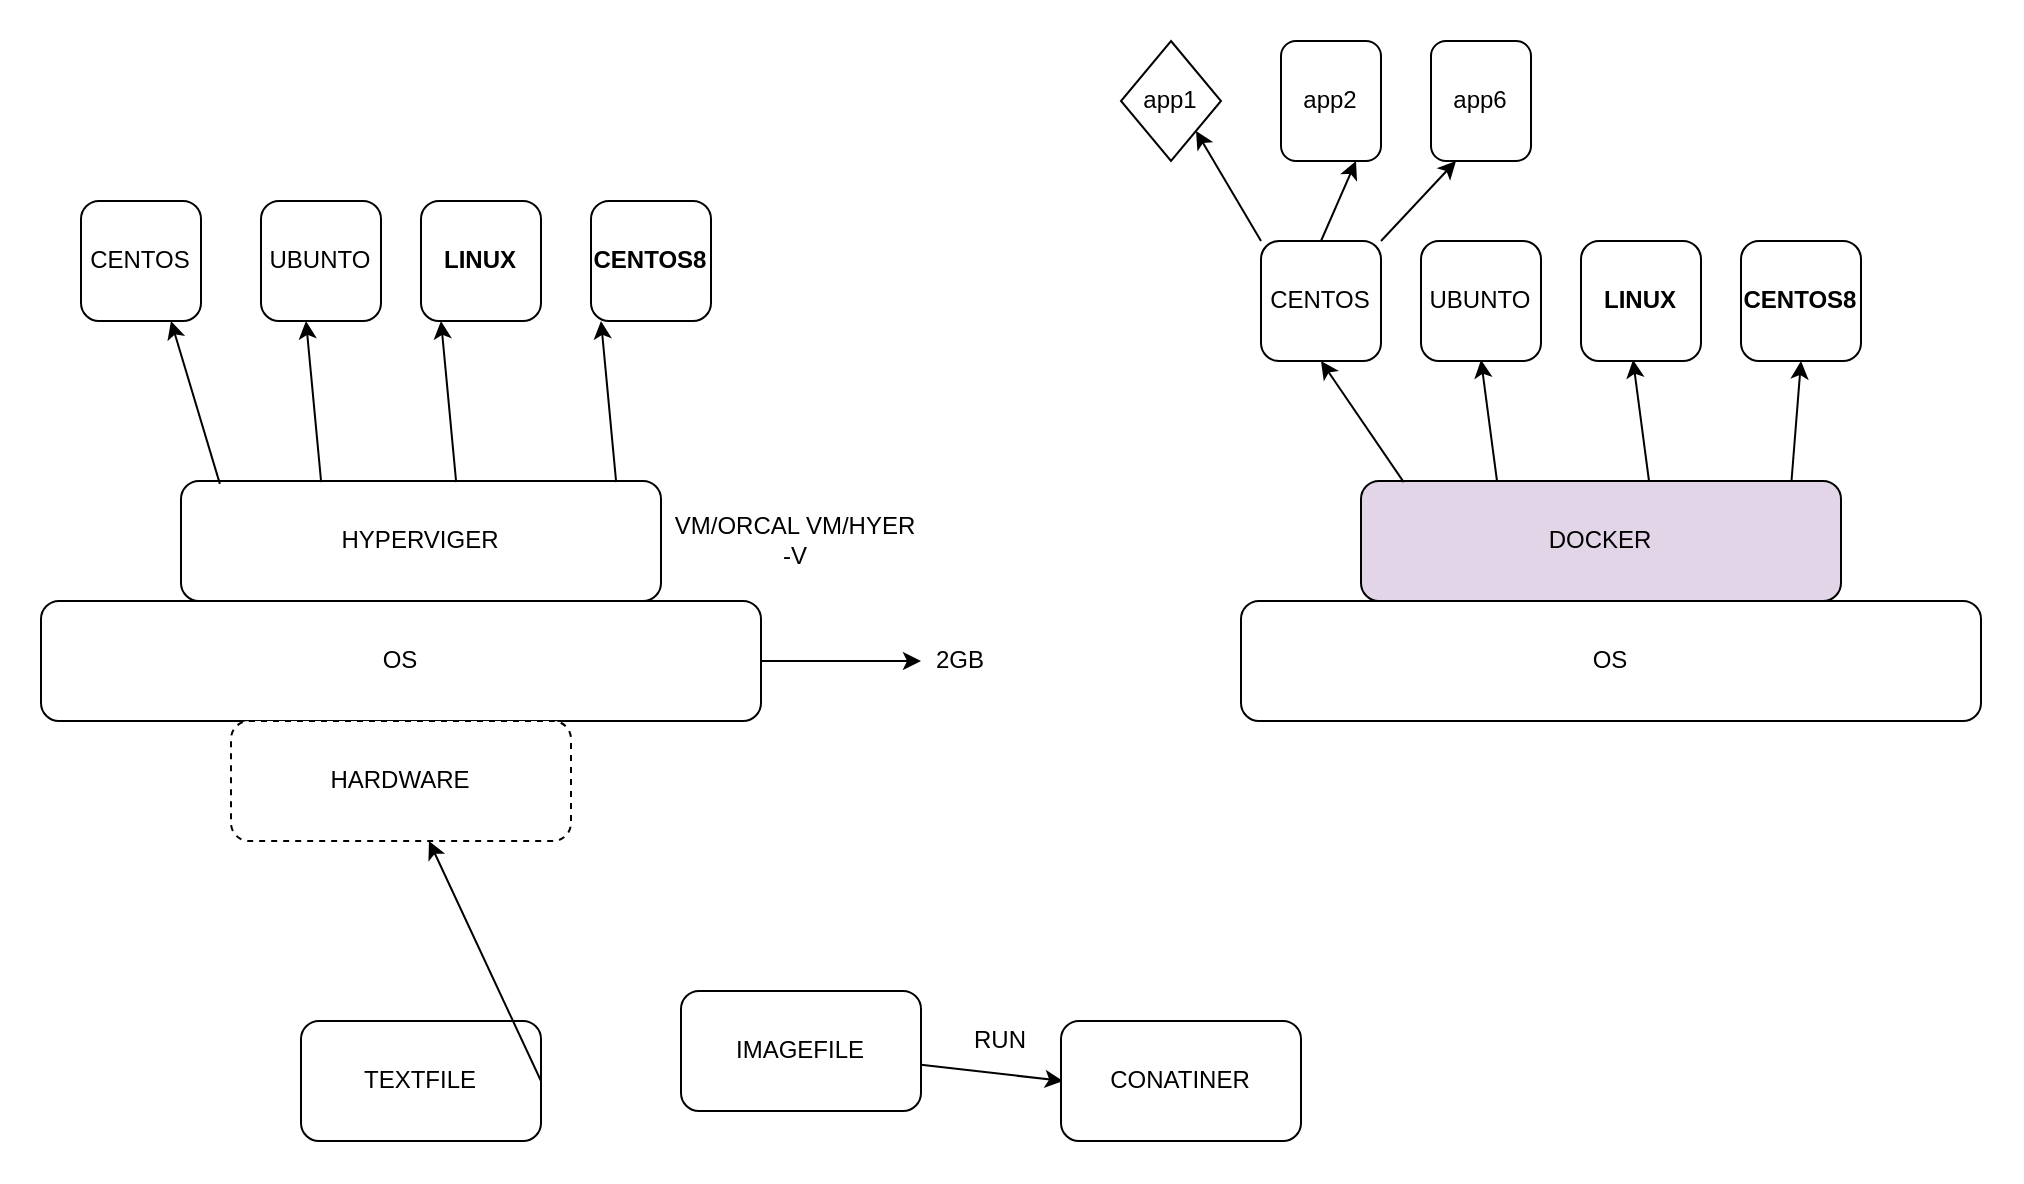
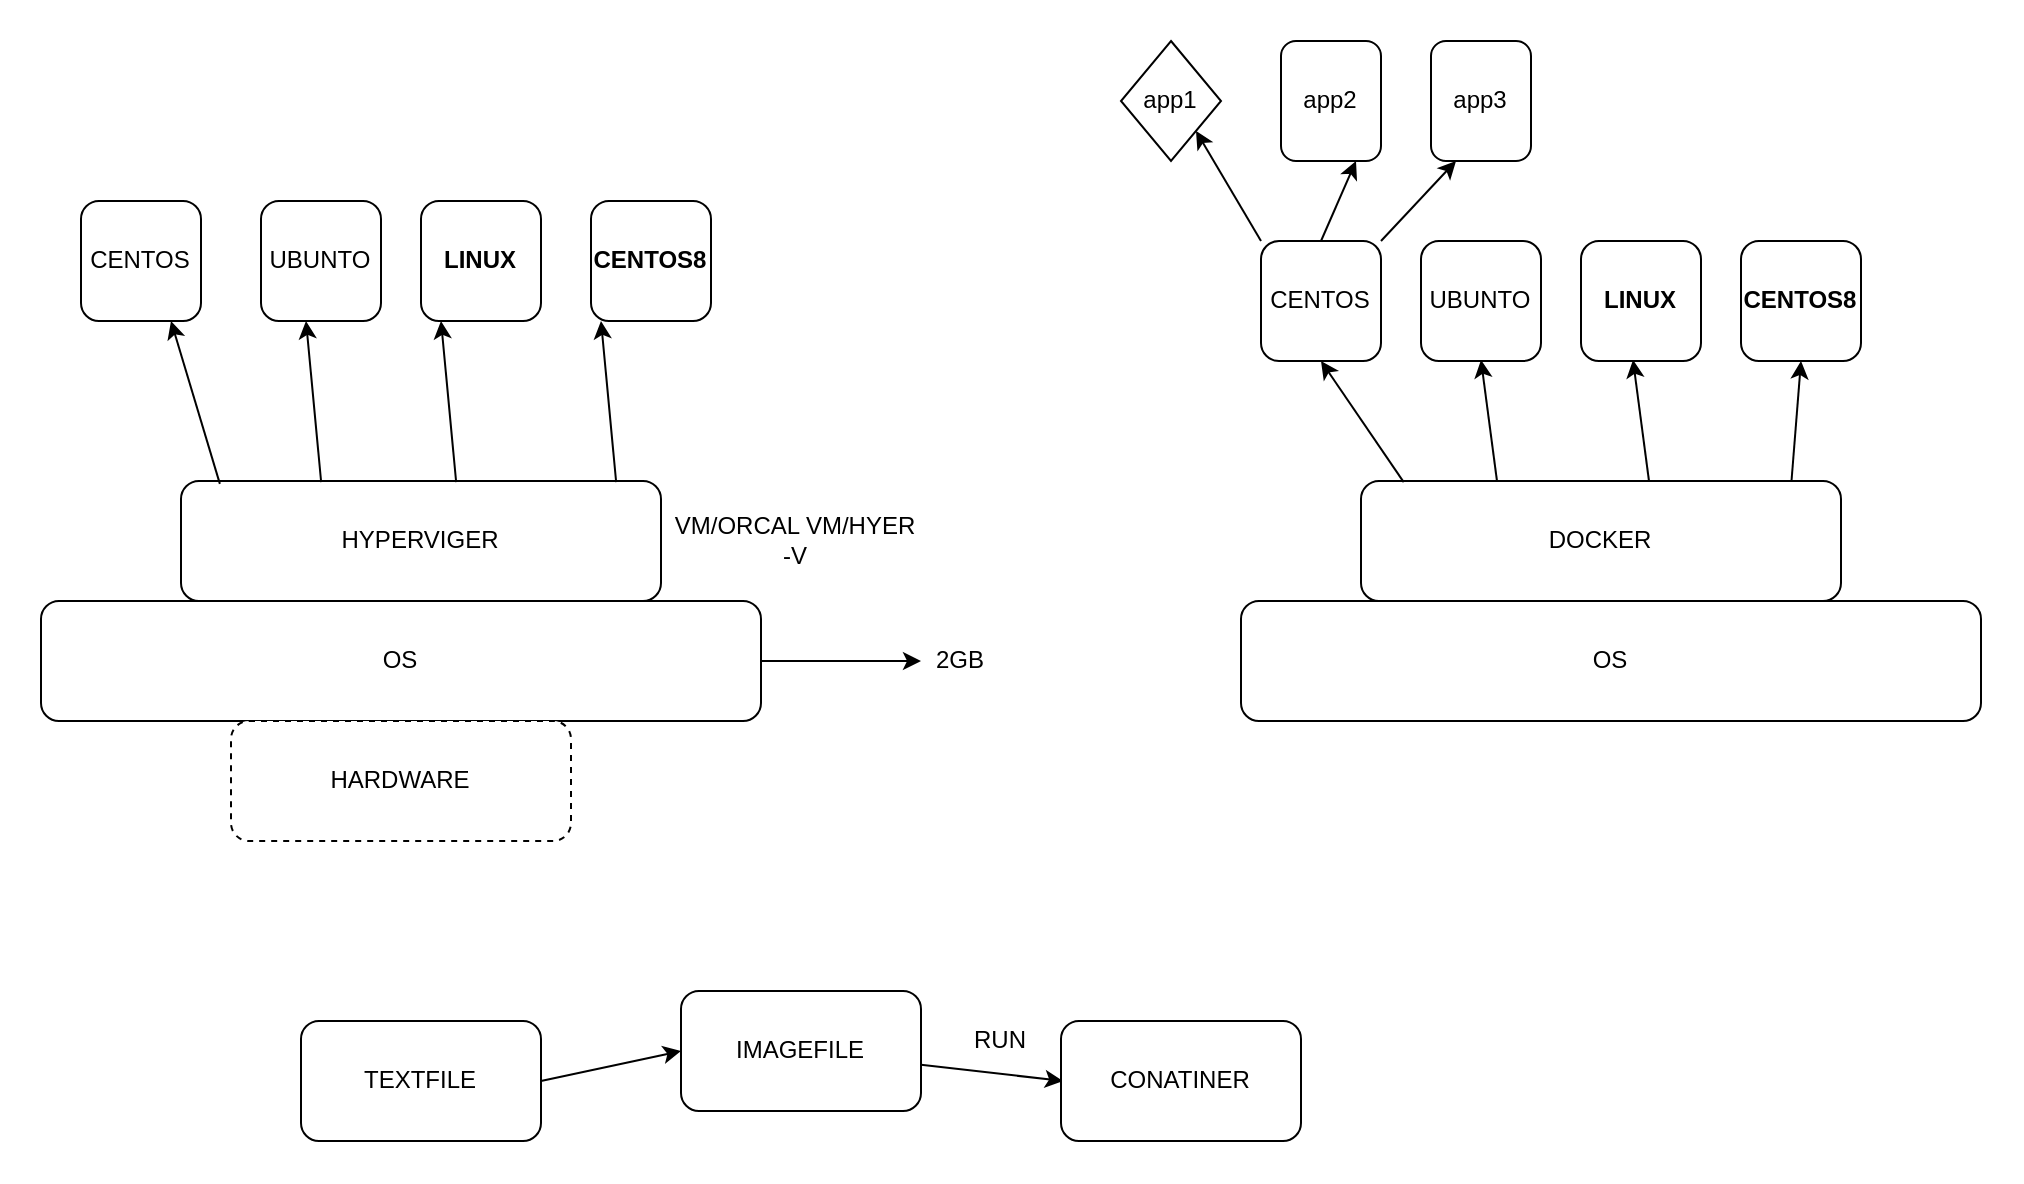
  <mxCell id="0" />
  <mxCell id="1" parent="0" />
  <mxCell id="2" value="OS" style="rounded=1;whiteSpace=wrap;html=1;" vertex="1" parent="1"><mxGeometry x="20" y="300" width="360" height="60" as="geometry" /></mxCell>
  <mxCell id="3" value="HYPERVIGER" style="rounded=1;whiteSpace=wrap;html=1;" vertex="1" parent="1"><mxGeometry x="90" y="240" width="240" height="60" as="geometry" /></mxCell>
  <mxCell id="4" value="VM/ORCAL VM/HYER -V" style="text;html=1;strokeColor=none;fillColor=none;align=center;verticalAlign=middle;whiteSpace=wrap;rounded=0;" vertex="1" parent="1"><mxGeometry x="335" y="260" width="125" height="20" as="geometry" /></mxCell>
  <mxCell id="5" value="CENTOS" style="rounded=1;whiteSpace=wrap;html=1;" vertex="1" parent="1"><mxGeometry x="40" y="100" width="60" height="60" as="geometry" /></mxCell>
  <mxCell id="6" value="UBUNTO" style="rounded=1;whiteSpace=wrap;html=1;" vertex="1" parent="1"><mxGeometry x="130" y="100" width="60" height="60" as="geometry" /></mxCell>
  <mxCell id="7" value="LINUX" style="rounded=1;whiteSpace=wrap;html=1;fontStyle=1" vertex="1" parent="1"><mxGeometry x="210" y="100" width="60" height="60" as="geometry" /></mxCell>
  <mxCell id="8" value="CENTOS8" style="rounded=1;whiteSpace=wrap;html=1;fontStyle=1" vertex="1" parent="1"><mxGeometry x="295" y="100" width="60" height="60" as="geometry" /></mxCell>
  <mxCell id="9" value="" style="endArrow=classic;html=1;entryX=0.75;entryY=1;entryDx=0;entryDy=0;exitX=0.081;exitY=0.024;exitDx=0;exitDy=0;exitPerimeter=0;" edge="1" parent="1" source="3" target="5"><mxGeometry width="50" height="50" relative="1" as="geometry"><mxPoint x="100" y="230" as="sourcePoint" /><mxPoint x="110" y="160" as="targetPoint" /></mxGeometry></mxCell>
  <mxCell id="10" value="" style="endArrow=classic;html=1;entryX=0.75;entryY=1;entryDx=0;entryDy=0;exitX=0.292;exitY=0.009;exitDx=0;exitDy=0;exitPerimeter=0;" edge="1" parent="1" source="3"><mxGeometry width="50" height="50" relative="1" as="geometry"><mxPoint x="167.5" y="230" as="sourcePoint" /><mxPoint x="152.5" y="160" as="targetPoint" /></mxGeometry></mxCell>
  <mxCell id="11" value="" style="endArrow=classic;html=1;entryX=0.75;entryY=1;entryDx=0;entryDy=0;exitX=0.292;exitY=0.009;exitDx=0;exitDy=0;exitPerimeter=0;" edge="1" parent="1"><mxGeometry width="50" height="50" relative="1" as="geometry"><mxPoint x="227.58" y="240.54" as="sourcePoint" /><mxPoint x="220" y="160" as="targetPoint" /></mxGeometry></mxCell>
  <mxCell id="12" value="" style="endArrow=classic;html=1;entryX=0.75;entryY=1;entryDx=0;entryDy=0;exitX=0.292;exitY=0.009;exitDx=0;exitDy=0;exitPerimeter=0;" edge="1" parent="1"><mxGeometry width="50" height="50" relative="1" as="geometry"><mxPoint x="307.58" y="240.54" as="sourcePoint" /><mxPoint x="300" y="160" as="targetPoint" /></mxGeometry></mxCell>
  <mxCell id="13" value="HARDWARE" style="rounded=1;whiteSpace=wrap;html=1;dashed=1;" vertex="1" parent="1"><mxGeometry x="115" y="360" width="170" height="60" as="geometry" /></mxCell>
  <mxCell id="14" value="2GB" style="text;html=1;strokeColor=none;fillColor=none;align=center;verticalAlign=middle;whiteSpace=wrap;rounded=0;" vertex="1" parent="1"><mxGeometry x="460" y="320" width="40" height="20" as="geometry" /></mxCell>
  <mxCell id="15" value="" style="edgeStyle=orthogonalEdgeStyle;rounded=0;orthogonalLoop=1;jettySize=auto;html=1;" edge="1" parent="1" source="2" target="14"><mxGeometry relative="1" as="geometry" /></mxCell>
  <mxCell id="16" value="OS" style="rounded=1;whiteSpace=wrap;html=1;" vertex="1" parent="1"><mxGeometry x="620" y="300" width="370" height="60" as="geometry" /></mxCell>
- <mxCell id="17" value="DOCKER" style="rounded=1;whiteSpace=wrap;html=1;fillColor=#e1d5e7;" vertex="1" parent="1"><mxGeometry x="680" y="240" width="240" height="60" as="geometry" /></mxCell>
+ <mxCell id="17" value="DOCKER" style="rounded=1;whiteSpace=wrap;html=1;" vertex="1" parent="1"><mxGeometry x="680" y="240" width="240" height="60" as="geometry" /></mxCell>
  <mxCell id="18" value="CENTOS" style="rounded=1;whiteSpace=wrap;html=1;" vertex="1" parent="1"><mxGeometry x="630" y="120" width="60" height="60" as="geometry" /></mxCell>
  <mxCell id="19" value="UBUNTO" style="rounded=1;whiteSpace=wrap;html=1;" vertex="1" parent="1"><mxGeometry x="710" y="120" width="60" height="60" as="geometry" /></mxCell>
  <mxCell id="20" value="LINUX" style="rounded=1;whiteSpace=wrap;html=1;fontStyle=1" vertex="1" parent="1"><mxGeometry x="790" y="120" width="60" height="60" as="geometry" /></mxCell>
  <mxCell id="21" value="CENTOS8" style="rounded=1;whiteSpace=wrap;html=1;fontStyle=1" vertex="1" parent="1"><mxGeometry x="870" y="120" width="60" height="60" as="geometry" /></mxCell>
  <mxCell id="22" value="" style="endArrow=classic;html=1;exitX=0.089;exitY=0.009;exitDx=0;exitDy=0;exitPerimeter=0;entryX=0.5;entryY=1;entryDx=0;entryDy=0;" edge="1" parent="1" source="17" target="18"><mxGeometry width="50" height="50" relative="1" as="geometry"><mxPoint x="650" y="230" as="sourcePoint" /><mxPoint x="670" y="190" as="targetPoint" /></mxGeometry></mxCell>
  <mxCell id="23" value="TEXTFILE" style="rounded=1;whiteSpace=wrap;html=1;" vertex="1" parent="1"><mxGeometry x="150" y="510" width="120" height="60" as="geometry" /></mxCell>
  <mxCell id="24" value="IMAGEFILE" style="rounded=1;whiteSpace=wrap;html=1;" vertex="1" parent="1"><mxGeometry x="340" y="495" width="120" height="60" as="geometry" /></mxCell>
- <mxCell id="25" value="" style="endArrow=classic;html=1;exitX=1;exitY=0.5;exitDx=0;exitDy=0;" edge="1" parent="1" source="23" target="13"><mxGeometry width="50" height="50" relative="1" as="geometry"><mxPoint x="270" y="580" as="sourcePoint" /><mxPoint x="320" y="530" as="targetPoint" /></mxGeometry></mxCell>
+ <mxCell id="25" value="" style="endArrow=classic;html=1;exitX=1;exitY=0.5;exitDx=0;exitDy=0;entryX=0;entryY=0.5;entryDx=0;entryDy=0;" edge="1" parent="1" source="23" target="24"><mxGeometry width="50" height="50" relative="1" as="geometry"><mxPoint x="270" y="580" as="sourcePoint" /><mxPoint x="320" y="530" as="targetPoint" /></mxGeometry></mxCell>
  <mxCell id="26" value="" style="endArrow=classic;html=1;" edge="1" parent="1" source="24"><mxGeometry width="50" height="50" relative="1" as="geometry"><mxPoint x="460" y="590" as="sourcePoint" /><mxPoint x="531" y="540" as="targetPoint" /></mxGeometry></mxCell>
  <mxCell id="27" value="CONATINER" style="rounded=1;whiteSpace=wrap;html=1;" vertex="1" parent="1"><mxGeometry x="530" y="510" width="120" height="60" as="geometry" /></mxCell>
  <mxCell id="28" value="RUN" style="text;html=1;strokeColor=none;fillColor=none;align=center;verticalAlign=middle;whiteSpace=wrap;rounded=0;" vertex="1" parent="1"><mxGeometry x="480" y="510" width="40" height="20" as="geometry" /></mxCell>
  <mxCell id="29" value="" style="endArrow=classic;html=1;entryX=0.75;entryY=1;entryDx=0;entryDy=0;" edge="1" parent="1"><mxGeometry width="50" height="50" relative="1" as="geometry"><mxPoint x="748" y="240" as="sourcePoint" /><mxPoint x="740" y="179.46" as="targetPoint" /></mxGeometry></mxCell>
  <mxCell id="30" value="" style="endArrow=classic;html=1;entryX=0.75;entryY=1;entryDx=0;entryDy=0;" edge="1" parent="1"><mxGeometry width="50" height="50" relative="1" as="geometry"><mxPoint x="824" y="240" as="sourcePoint" /><mxPoint x="816" y="179.46" as="targetPoint" /></mxGeometry></mxCell>
  <mxCell id="31" value="" style="endArrow=classic;html=1;entryX=0.5;entryY=1;entryDx=0;entryDy=0;exitX=0.897;exitY=-0.006;exitDx=0;exitDy=0;exitPerimeter=0;" edge="1" parent="1" source="17" target="21"><mxGeometry width="50" height="50" relative="1" as="geometry"><mxPoint x="834" y="250" as="sourcePoint" /><mxPoint x="826" y="189.46" as="targetPoint" /><Array as="points" /></mxGeometry></mxCell>
  <mxCell id="32" value="app1" style="rhombus;whiteSpace=wrap;html=1;" vertex="1" parent="1"><mxGeometry x="560" y="20" width="50" height="60" as="geometry" /></mxCell>
  <mxCell id="33" value="app2" style="rounded=1;whiteSpace=wrap;html=1;" vertex="1" parent="1"><mxGeometry x="640" y="20" width="50" height="60" as="geometry" /></mxCell>
- <mxCell id="34" value="app6" style="rounded=1;whiteSpace=wrap;html=1;" vertex="1" parent="1"><mxGeometry x="715" y="20" width="50" height="60" as="geometry" /></mxCell>
+ <mxCell id="34" value="app3" style="rounded=1;whiteSpace=wrap;html=1;" vertex="1" parent="1"><mxGeometry x="715" y="20" width="50" height="60" as="geometry" /></mxCell>
  <mxCell id="35" value="" style="endArrow=classic;html=1;exitX=0;exitY=0;exitDx=0;exitDy=0;entryX=1;entryY=1;entryDx=0;entryDy=0;" edge="1" parent="1" source="18" target="32"><mxGeometry width="50" height="50" relative="1" as="geometry"><mxPoint x="580" y="130" as="sourcePoint" /><mxPoint x="630" y="80" as="targetPoint" /></mxGeometry></mxCell>
  <mxCell id="36" value="" style="endArrow=classic;html=1;entryX=0.75;entryY=1;entryDx=0;entryDy=0;" edge="1" parent="1" target="33"><mxGeometry width="50" height="50" relative="1" as="geometry"><mxPoint x="660" y="120" as="sourcePoint" /><mxPoint x="700" y="80" as="targetPoint" /></mxGeometry></mxCell>
  <mxCell id="37" value="" style="endArrow=classic;html=1;entryX=0.25;entryY=1;entryDx=0;entryDy=0;" edge="1" parent="1" target="34"><mxGeometry width="50" height="50" relative="1" as="geometry"><mxPoint x="690" y="120" as="sourcePoint" /><mxPoint x="700" y="80" as="targetPoint" /></mxGeometry></mxCell>
